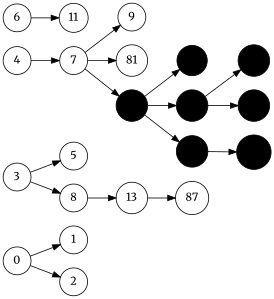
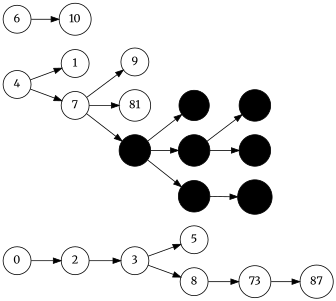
  strict digraph {
    fontname=Merriweather
    rankdir=LR
    node [fontname=Merriweather shape=circle]
    edge [fontname=Merriweather]
    0
    1
    2
    3
    5
    8
    4
    7
    6
-   10 [label=11]
+   10
    9
    n12 [label=81]
    12 [fillcolor=black style=filled]
-   13
+   13 [label=73]
    14 [fillcolor=black style=filled]
    15 [fillcolor=black style=filled]
    16 [fillcolor=black style=filled]
    n18 [label=87]
    18 [fillcolor=black style=filled]
    19 [fillcolor=black style=filled]
    20 [fillcolor=black style=filled]
-   0 -> 1
+   4 -> 1
    0 -> 2
+   2 -> 3
    3 -> 5
    3 -> 8
    8 -> 13
    4 -> 7
    7 -> 9
    7 -> n12
    7 -> 12
    6 -> 10
    12 -> 14
    12 -> 15
    12 -> 16
    13 -> n18
    15 -> 18
    15 -> 19
    16 -> 20
  }
